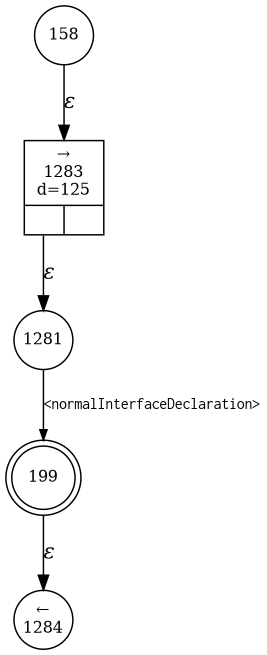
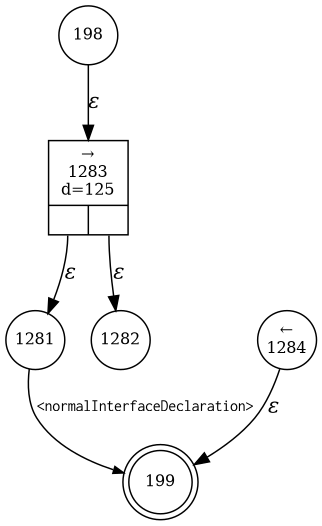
  digraph {
    rankdir=TB
    node [fixedsize=true fontsize=11 shape=circle peripheries=1]
    edge [fontname="Times-Italic"]
    n1 [label=199 shape=doublecircle width=.6 peripheries=""]
    n2 [label=1281 width=.55]
    n3 [label="&larr;\n1284" width=.55]
+   n4 [label=1282 width=.55]
    n5 [fixedsize=false label="{&rarr;\n1283\nd=125|{<p0>|<p1>}}" shape=record]
-   n6 [label=158 width=.55]
+   n6 [label=198 width=.55]
    n2 -> n1 [arrowhead=normal arrowsize=.7 fontname=Courier fontsize=11 label="<normalInterfaceDeclaration>"]
-   n1 -> n3 [label="&epsilon;"]
+   n3 -> n1 [label="&epsilon;"]
    n5 -> n2 [label="&epsilon;" tailport=p0]
+   n5 -> n4 [label="&epsilon;" tailport=p1]
    n6 -> n5 [label="&epsilon;"]
  }
